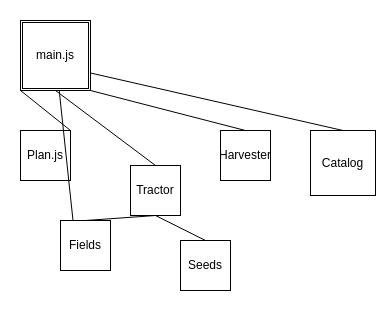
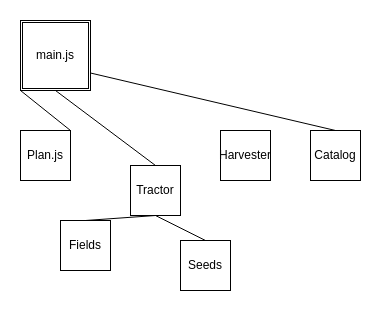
  <mxCell id="0" />
  <mxCell id="1" parent="0" />
  <mxCell id="2" value="main.js" style="shape=ext;double=1;whiteSpace=wrap;html=1;aspect=fixed;" parent="1" vertex="1"><mxGeometry x="20" y="20" width="70" height="70" as="geometry" /></mxCell>
  <mxCell id="3" value="Plan.js" style="whiteSpace=wrap;html=1;aspect=fixed;gradientColor=none;align=center;verticalAlign=middle;" parent="1" vertex="1"><mxGeometry x="20" y="130" width="50" height="50" as="geometry" /></mxCell>
  <mxCell id="4" value="" style="endArrow=none;html=1;exitX=1;exitY=0;exitDx=0;exitDy=0;entryX=0;entryY=1;entryDx=0;entryDy=0;" parent="1" source="3" target="2" edge="1"><mxGeometry width="50" height="50" relative="1" as="geometry"><mxPoint x="300" y="430" as="sourcePoint" /><mxPoint x="350" y="380" as="targetPoint" /></mxGeometry></mxCell>
  <mxCell id="5" value="Seeds" style="whiteSpace=wrap;html=1;aspect=fixed;gradientColor=none;align=center;verticalAlign=middle;" parent="1" vertex="1"><mxGeometry x="180" y="240" width="50" height="50" as="geometry" /></mxCell>
  <mxCell id="6" value="Fields" style="whiteSpace=wrap;html=1;aspect=fixed;gradientColor=none;align=center;verticalAlign=middle;" vertex="1" parent="1"><mxGeometry x="60" y="220" width="50" height="50" as="geometry" /></mxCell>
  <mxCell id="7" value="Tractor" style="whiteSpace=wrap;html=1;aspect=fixed;gradientColor=none;align=center;verticalAlign=middle;" vertex="1" parent="1"><mxGeometry x="130" y="165" width="50" height="50" as="geometry" /></mxCell>
  <mxCell id="8" value="Harvester" style="whiteSpace=wrap;html=1;aspect=fixed;gradientColor=none;align=center;verticalAlign=middle;" vertex="1" parent="1"><mxGeometry x="220" y="130" width="50" height="50" as="geometry" /></mxCell>
- <mxCell id="9" value="Catalog" style="whiteSpace=wrap;html=1;aspect=fixed;gradientColor=none;align=center;verticalAlign=middle;" vertex="1" parent="1"><mxGeometry x="310" y="130" width="65" height="65" as="geometry" /></mxCell>
+ <mxCell id="9" value="Catalog" style="whiteSpace=wrap;html=1;aspect=fixed;gradientColor=none;align=center;verticalAlign=middle;" vertex="1" parent="1"><mxGeometry x="310" y="130" width="50" height="50" as="geometry" /></mxCell>
  <mxCell id="10" value="" style="endArrow=none;html=1;entryX=0.5;entryY=0;entryDx=0;entryDy=0;exitX=0.5;exitY=1;exitDx=0;exitDy=0;" edge="1" parent="1" source="2" target="7"><mxGeometry width="50" height="50" relative="1" as="geometry"><mxPoint x="170" y="100" as="sourcePoint" /><mxPoint x="560" y="210" as="targetPoint" /></mxGeometry></mxCell>
- <mxCell id="11" value="" style="endArrow=none;html=1;exitX=1;exitY=1;exitDx=0;exitDy=0;entryX=0.5;entryY=0;entryDx=0;entryDy=0;" edge="1" parent="1" source="2" target="8"><mxGeometry width="50" height="50" relative="1" as="geometry"><mxPoint x="510" y="260" as="sourcePoint" /><mxPoint x="560" y="210" as="targetPoint" /></mxGeometry></mxCell>
  <mxCell id="12" value="" style="endArrow=none;html=1;exitX=1;exitY=0.75;exitDx=0;exitDy=0;entryX=0.5;entryY=0;entryDx=0;entryDy=0;" edge="1" parent="1" source="2" target="9"><mxGeometry width="50" height="50" relative="1" as="geometry"><mxPoint x="510" y="260" as="sourcePoint" /><mxPoint x="560" y="210" as="targetPoint" /></mxGeometry></mxCell>
  <mxCell id="13" value="" style="endArrow=none;html=1;exitX=0.5;exitY=1;exitDx=0;exitDy=0;entryX=0.5;entryY=0;entryDx=0;entryDy=0;" edge="1" parent="1" source="7" target="6"><mxGeometry width="50" height="50" relative="1" as="geometry"><mxPoint x="510" y="190" as="sourcePoint" /><mxPoint x="560" y="140" as="targetPoint" /></mxGeometry></mxCell>
  <mxCell id="14" value="" style="endArrow=none;html=1;exitX=0.5;exitY=1;exitDx=0;exitDy=0;entryX=0.5;entryY=0;entryDx=0;entryDy=0;" edge="1" parent="1" source="7" target="5"><mxGeometry width="50" height="50" relative="1" as="geometry"><mxPoint x="510" y="300" as="sourcePoint" /><mxPoint x="560" y="250" as="targetPoint" /></mxGeometry></mxCell>
- <mxCell id="15" value="" style="endArrow=none;html=1;exitX=0.25;exitY=0;exitDx=0;exitDy=0;" edge="1" parent="1" source="6" target="2"><mxGeometry width="50" height="50" relative="1" as="geometry"><mxPoint x="560" y="190" as="sourcePoint" /><mxPoint x="610" y="140" as="targetPoint" /></mxGeometry></mxCell>
